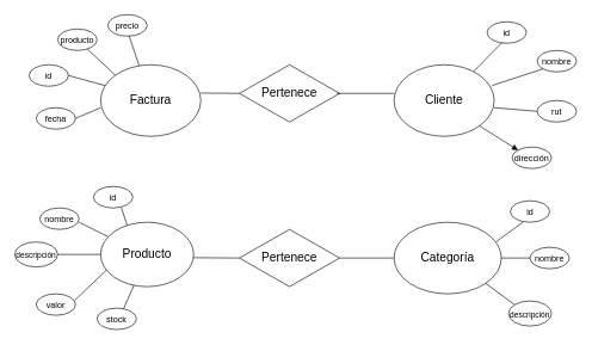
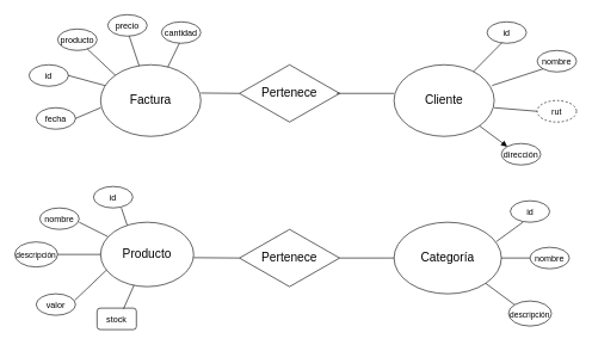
  <mxCell id="0" />
  <mxCell id="1" parent="0" />
  <mxCell id="2" value="&lt;font style=&quot;font-size: 17px&quot;&gt;Factura&lt;/font&gt;" style="ellipse;whiteSpace=wrap;html=1;fontFamily=Helvetica;" parent="1" vertex="1"><mxGeometry x="140" y="90" width="140" height="100" as="geometry" /></mxCell>
  <mxCell id="3" value="&lt;font style=&quot;font-size: 17px&quot;&gt;Cliente&lt;br&gt;&lt;/font&gt;" style="ellipse;whiteSpace=wrap;html=1;fontFamily=Helvetica;" parent="1" vertex="1"><mxGeometry x="550" y="90" width="140" height="100" as="geometry" /></mxCell>
  <mxCell id="4" value="&lt;font style=&quot;font-size: 17px&quot;&gt;Categoría&lt;br&gt;&lt;/font&gt;" style="ellipse;whiteSpace=wrap;html=1;fontFamily=Helvetica;" parent="1" vertex="1"><mxGeometry x="550" y="310" width="150" height="100" as="geometry" /></mxCell>
  <mxCell id="5" value="&lt;font style=&quot;font-size: 17px&quot;&gt;Producto&lt;br&gt;&lt;/font&gt;" style="ellipse;whiteSpace=wrap;html=1;fontFamily=Helvetica;" parent="1" vertex="1"><mxGeometry x="140" y="310" width="130" height="90" as="geometry" /></mxCell>
  <mxCell id="6" value="Pertenece" style="rhombus;whiteSpace=wrap;html=1;fontSize=17;" parent="1" vertex="1"><mxGeometry x="334" y="90" width="140" height="80" as="geometry" /></mxCell>
  <mxCell id="7" value="Pertenece" style="rhombus;whiteSpace=wrap;html=1;fontSize=17;" parent="1" vertex="1"><mxGeometry x="334" y="320" width="140" height="80" as="geometry" /></mxCell>
  <mxCell id="8" value="" style="endArrow=none;html=1;rounded=0;fontSize=17;" parent="1" edge="1"><mxGeometry width="50" height="50" relative="1" as="geometry"><mxPoint x="470" y="130" as="sourcePoint" /><mxPoint x="550" y="130" as="targetPoint" /></mxGeometry></mxCell>
  <mxCell id="9" value="" style="endArrow=none;html=1;rounded=0;fontSize=17;" parent="1" edge="1"><mxGeometry width="50" height="50" relative="1" as="geometry"><mxPoint x="474" y="360" as="sourcePoint" /><mxPoint x="550" y="360" as="targetPoint" /></mxGeometry></mxCell>
  <mxCell id="10" value="" style="endArrow=none;html=1;rounded=0;fontSize=17;entryX=0;entryY=0.5;entryDx=0;entryDy=0;" parent="1" target="7" edge="1"><mxGeometry width="50" height="50" relative="1" as="geometry"><mxPoint x="270" y="359.5" as="sourcePoint" /><mxPoint x="330" y="360" as="targetPoint" /></mxGeometry></mxCell>
  <mxCell id="11" value="" style="endArrow=none;html=1;rounded=0;fontSize=17;entryX=0;entryY=0.5;entryDx=0;entryDy=0;" parent="1" target="6" edge="1"><mxGeometry width="50" height="50" relative="1" as="geometry"><mxPoint x="280" y="129.5" as="sourcePoint" /><mxPoint x="330" y="130" as="targetPoint" /></mxGeometry></mxCell>
+ <mxCell id="12" value="&lt;font style=&quot;font-size: 12px&quot;&gt;cantidad&lt;/font&gt;" style="ellipse;whiteSpace=wrap;html=1;fontSize=17;" parent="1" vertex="1"><mxGeometry x="225" y="30" width="55" height="30" as="geometry" /></mxCell>
  <mxCell id="13" value="&lt;font style=&quot;font-size: 12px&quot;&gt;precio&lt;br&gt;&lt;/font&gt;" style="ellipse;whiteSpace=wrap;html=1;fontSize=17;" vertex="1" parent="1"><mxGeometry x="150" y="20" width="55" height="30" as="geometry" /></mxCell>
  <mxCell id="14" value="&lt;font style=&quot;font-size: 12px&quot;&gt;producto&lt;br&gt;&lt;/font&gt;" style="ellipse;whiteSpace=wrap;html=1;fontSize=17;" vertex="1" parent="1"><mxGeometry x="80" y="40" width="55" height="30" as="geometry" /></mxCell>
  <mxCell id="15" value="&lt;font style=&quot;font-size: 12px&quot;&gt;id&lt;br&gt;&lt;/font&gt;" style="ellipse;whiteSpace=wrap;html=1;fontSize=17;" vertex="1" parent="1"><mxGeometry x="40" y="90" width="55" height="30" as="geometry" /></mxCell>
  <mxCell id="16" value="&lt;font style=&quot;font-size: 12px&quot;&gt;fecha&lt;br&gt;&lt;/font&gt;" style="ellipse;whiteSpace=wrap;html=1;fontSize=17;" vertex="1" parent="1"><mxGeometry x="50" y="150" width="55" height="30" as="geometry" /></mxCell>
  <mxCell id="17" value="" style="endArrow=none;html=1;rounded=0;fontSize=12;entryX=1;entryY=0.5;entryDx=0;entryDy=0;exitX=0.043;exitY=0.29;exitDx=0;exitDy=0;exitPerimeter=0;" edge="1" parent="1" source="2" target="15"><mxGeometry width="50" height="50" relative="1" as="geometry"><mxPoint x="150" y="110" as="sourcePoint" /><mxPoint x="200" y="60" as="targetPoint" /></mxGeometry></mxCell>
+ <mxCell id="18" value="" style="endArrow=none;html=1;rounded=0;fontSize=12;exitX=0.671;exitY=0.03;exitDx=0;exitDy=0;exitPerimeter=0;entryX=0.455;entryY=1;entryDx=0;entryDy=0;entryPerimeter=0;" edge="1" parent="1" source="2" target="12"><mxGeometry width="50" height="50" relative="1" as="geometry"><mxPoint x="220" y="90" as="sourcePoint" /><mxPoint x="240" y="60" as="targetPoint" /></mxGeometry></mxCell>
  <mxCell id="19" value="" style="endArrow=none;html=1;rounded=0;fontSize=12;exitX=1;exitY=0.5;exitDx=0;exitDy=0;" edge="1" parent="1" source="16"><mxGeometry width="50" height="50" relative="1" as="geometry"><mxPoint x="90" y="200" as="sourcePoint" /><mxPoint x="140" y="150" as="targetPoint" /></mxGeometry></mxCell>
  <mxCell id="20" value="" style="endArrow=none;html=1;rounded=0;fontSize=12;" edge="1" parent="1" source="2"><mxGeometry width="50" height="50" relative="1" as="geometry"><mxPoint x="130" y="100" as="sourcePoint" /><mxPoint x="180" y="50" as="targetPoint" /></mxGeometry></mxCell>
  <mxCell id="21" value="" style="endArrow=none;html=1;rounded=0;fontSize=12;exitX=0;exitY=0;exitDx=0;exitDy=0;" edge="1" parent="1" source="2" target="14"><mxGeometry width="50" height="50" relative="1" as="geometry"><mxPoint x="120" y="130" as="sourcePoint" /><mxPoint x="170" y="80" as="targetPoint" /></mxGeometry></mxCell>
  <mxCell id="22" value="&lt;font style=&quot;font-size: 12px&quot;&gt;id&lt;br&gt;&lt;/font&gt;" style="ellipse;whiteSpace=wrap;html=1;fontSize=17;" vertex="1" parent="1"><mxGeometry x="680" y="30" width="55" height="30" as="geometry" /></mxCell>
  <mxCell id="23" value="&lt;font style=&quot;font-size: 12px&quot;&gt;nombre&lt;br&gt;&lt;/font&gt;" style="ellipse;whiteSpace=wrap;html=1;fontSize=17;" vertex="1" parent="1"><mxGeometry x="750" y="70" width="55" height="30" as="geometry" /></mxCell>
- <mxCell id="24" value="&lt;font style=&quot;font-size: 12px&quot;&gt;rut&lt;br&gt;&lt;/font&gt;" style="ellipse;whiteSpace=wrap;html=1;fontSize=17;" vertex="1" parent="1"><mxGeometry x="750" y="140" width="55" height="30" as="geometry" /></mxCell>
- <mxCell id="25" value="&lt;font style=&quot;font-size: 12px&quot;&gt;dirección&lt;br&gt;&lt;/font&gt;" style="ellipse;whiteSpace=wrap;html=1;fontSize=17;" vertex="1" parent="1"><mxGeometry x="715" y="205" width="55" height="30" as="geometry" /></mxCell>
+ <mxCell id="24" value="&lt;font style=&quot;font-size: 12px&quot;&gt;rut&lt;br&gt;&lt;/font&gt;" style="ellipse;whiteSpace=wrap;html=1;fontSize=17;dashed=1;" vertex="1" parent="1"><mxGeometry x="750" y="140" width="55" height="30" as="geometry" /></mxCell>
+ <mxCell id="25" value="&lt;font style=&quot;font-size: 12px&quot;&gt;dirección&lt;br&gt;&lt;/font&gt;" style="ellipse;whiteSpace=wrap;html=1;fontSize=17;" vertex="1" parent="1"><mxGeometry x="700" y="200" width="55" height="30" as="geometry" /></mxCell>
  <mxCell id="26" value="" style="endArrow=none;html=1;rounded=0;fontSize=12;entryX=0;entryY=0.5;entryDx=0;entryDy=0;" edge="1" parent="1" target="24"><mxGeometry width="50" height="50" relative="1" as="geometry"><mxPoint x="690" y="150" as="sourcePoint" /><mxPoint x="690" y="50" as="targetPoint" /></mxGeometry></mxCell>
  <mxCell id="27" value="" style="endArrow=none;html=1;rounded=0;fontSize=12;exitX=0.979;exitY=0.29;exitDx=0;exitDy=0;exitPerimeter=0;entryX=0;entryY=1;entryDx=0;entryDy=0;" edge="1" parent="1" source="3" target="23"><mxGeometry width="50" height="50" relative="1" as="geometry"><mxPoint x="610" y="90" as="sourcePoint" /><mxPoint x="758" y="90" as="targetPoint" /></mxGeometry></mxCell>
  <mxCell id="28" value="" style="endArrow=block;html=1;rounded=0;fontSize=12;entryX=0;entryY=0;entryDx=0;entryDy=0;exitX=1;exitY=1;exitDx=0;exitDy=0;" edge="1" parent="1" source="3" target="25"><mxGeometry width="50" height="50" relative="1" as="geometry"><mxPoint x="690" y="130" as="sourcePoint" /><mxPoint x="740" y="80" as="targetPoint" /></mxGeometry></mxCell>
  <mxCell id="29" value="" style="endArrow=none;html=1;rounded=0;fontSize=12;entryX=0.382;entryY=0.967;entryDx=0;entryDy=0;entryPerimeter=0;" edge="1" parent="1" source="3" target="22"><mxGeometry width="50" height="50" relative="1" as="geometry"><mxPoint x="565" y="110" as="sourcePoint" /><mxPoint x="615" y="60" as="targetPoint" /></mxGeometry></mxCell>
  <mxCell id="30" value="&lt;font style=&quot;font-size: 12px&quot;&gt;id&lt;br&gt;&lt;/font&gt;" style="ellipse;whiteSpace=wrap;html=1;fontSize=17;" vertex="1" parent="1"><mxGeometry x="130" y="260" width="55" height="30" as="geometry" /></mxCell>
  <mxCell id="31" value="&lt;font style=&quot;font-size: 12px&quot;&gt;nombre&lt;br&gt;&lt;/font&gt;" style="ellipse;whiteSpace=wrap;html=1;fontSize=17;" vertex="1" parent="1"><mxGeometry x="55" y="290" width="55" height="30" as="geometry" /></mxCell>
  <mxCell id="32" value="&lt;font&gt;&lt;font style=&quot;font-size: 11px&quot;&gt;descripción&lt;/font&gt;&lt;br&gt;&lt;/font&gt;" style="ellipse;whiteSpace=wrap;html=1;fontSize=17;" vertex="1" parent="1"><mxGeometry x="20" y="337.5" width="60" height="35" as="geometry" /></mxCell>
  <mxCell id="33" value="&lt;font style=&quot;font-size: 12px&quot;&gt;valor&lt;br&gt;&lt;/font&gt;" style="ellipse;whiteSpace=wrap;html=1;fontSize=17;" vertex="1" parent="1"><mxGeometry x="50" y="410" width="55" height="30" as="geometry" /></mxCell>
- <mxCell id="34" value="&lt;font style=&quot;font-size: 12px&quot;&gt;stock&lt;br&gt;&lt;/font&gt;" style="ellipse;whiteSpace=wrap;html=1;fontSize=17;" vertex="1" parent="1"><mxGeometry x="135" y="430" width="55" height="30" as="geometry" /></mxCell>
+ <mxCell id="34" value="&lt;font style=&quot;font-size: 12px&quot;&gt;stock&lt;br&gt;&lt;/font&gt;" style="whiteSpace=wrap;html=1;fontSize=17;rounded=1;" vertex="1" parent="1"><mxGeometry x="135" y="430" width="55" height="30" as="geometry" /></mxCell>
  <mxCell id="35" value="" style="endArrow=none;html=1;rounded=0;fontSize=11;entryX=0.062;entryY=0.744;entryDx=0;entryDy=0;entryPerimeter=0;exitX=0.982;exitY=0.3;exitDx=0;exitDy=0;exitPerimeter=0;" edge="1" parent="1" source="33" target="5"><mxGeometry width="50" height="50" relative="1" as="geometry"><mxPoint x="100" y="420" as="sourcePoint" /><mxPoint x="150" y="370" as="targetPoint" /></mxGeometry></mxCell>
  <mxCell id="36" value="" style="endArrow=none;html=1;rounded=0;fontSize=11;exitX=0.673;exitY=0.033;exitDx=0;exitDy=0;exitPerimeter=0;" edge="1" parent="1" source="34" target="5"><mxGeometry width="50" height="50" relative="1" as="geometry"><mxPoint x="150" y="440" as="sourcePoint" /><mxPoint x="200" y="390" as="targetPoint" /></mxGeometry></mxCell>
  <mxCell id="37" value="" style="endArrow=none;html=1;rounded=0;fontSize=11;entryX=0;entryY=0.5;entryDx=0;entryDy=0;" edge="1" parent="1" target="5"><mxGeometry width="50" height="50" relative="1" as="geometry"><mxPoint x="80" y="355" as="sourcePoint" /><mxPoint x="130" y="300" as="targetPoint" /></mxGeometry></mxCell>
  <mxCell id="38" value="" style="endArrow=none;html=1;rounded=0;fontSize=11;entryX=0.709;entryY=1;entryDx=0;entryDy=0;entryPerimeter=0;exitX=0.285;exitY=0.044;exitDx=0;exitDy=0;exitPerimeter=0;" edge="1" parent="1" source="5" target="30"><mxGeometry width="50" height="50" relative="1" as="geometry"><mxPoint x="175" y="310" as="sourcePoint" /><mxPoint x="225" y="260" as="targetPoint" /></mxGeometry></mxCell>
  <mxCell id="39" value="" style="endArrow=none;html=1;rounded=0;fontSize=11;" edge="1" parent="1"><mxGeometry width="50" height="50" relative="1" as="geometry"><mxPoint x="150" y="330" as="sourcePoint" /><mxPoint x="110" y="310" as="targetPoint" /></mxGeometry></mxCell>
  <mxCell id="40" value="&lt;font style=&quot;font-size: 12px&quot;&gt;id&lt;br&gt;&lt;/font&gt;" style="ellipse;whiteSpace=wrap;html=1;fontSize=17;" vertex="1" parent="1"><mxGeometry x="712.5" y="280" width="55" height="30" as="geometry" /></mxCell>
  <mxCell id="41" value="&lt;font style=&quot;font-size: 12px&quot;&gt;nombre&lt;br&gt;&lt;/font&gt;" style="ellipse;whiteSpace=wrap;html=1;fontSize=17;" vertex="1" parent="1"><mxGeometry x="740" y="345" width="55" height="30" as="geometry" /></mxCell>
  <mxCell id="42" value="&lt;font&gt;&lt;font style=&quot;font-size: 11px&quot;&gt;descripción&lt;/font&gt;&lt;br&gt;&lt;/font&gt;" style="ellipse;whiteSpace=wrap;html=1;fontSize=17;" vertex="1" parent="1"><mxGeometry x="710" y="420" width="60" height="35" as="geometry" /></mxCell>
  <mxCell id="43" value="" style="endArrow=none;html=1;rounded=0;fontSize=11;entryX=0.318;entryY=1;entryDx=0;entryDy=0;entryPerimeter=0;exitX=0.953;exitY=0.27;exitDx=0;exitDy=0;exitPerimeter=0;" edge="1" parent="1" source="4" target="40"><mxGeometry width="50" height="50" relative="1" as="geometry"><mxPoint x="690" y="340" as="sourcePoint" /><mxPoint x="720" y="310" as="targetPoint" /></mxGeometry></mxCell>
  <mxCell id="44" value="" style="endArrow=none;html=1;rounded=0;fontSize=11;entryX=0;entryY=0.5;entryDx=0;entryDy=0;" edge="1" parent="1" target="41"><mxGeometry width="50" height="50" relative="1" as="geometry"><mxPoint x="700" y="360" as="sourcePoint" /><mxPoint x="750" y="310" as="targetPoint" /></mxGeometry></mxCell>
  <mxCell id="45" value="" style="endArrow=none;html=1;rounded=0;fontSize=11;entryX=0;entryY=0;entryDx=0;entryDy=0;exitX=1;exitY=1;exitDx=0;exitDy=0;" edge="1" parent="1" source="4" target="42"><mxGeometry width="50" height="50" relative="1" as="geometry"><mxPoint x="675" y="400" as="sourcePoint" /><mxPoint x="725" y="350" as="targetPoint" /></mxGeometry></mxCell>
